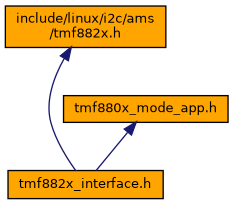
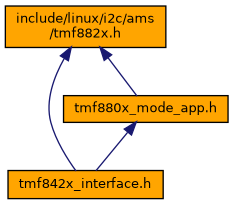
  digraph {
    node [color=black fillcolor=orange fontname=Helvetica fontsize=10 shape=record style=filled]
    edge [color=midnightblue dir=back fontname=Helvetica fontsize=10 labelfontname=Helvetica labelfontsize=10 style=solid]
    n1 [fontcolor=black height=0.2 label="include/linux/i2c/ams\l/tmf882x.h" width=0.4]
-   n2 [height=0.2 label="tmf882x_interface.h" width=0.4]
+   n2 [height=0.2 label="tmf842x_interface.h" width=0.4]
    n3 [height=0.2 label="tmf880x_mode_app.h" width=0.4]
    n1 -> n2
+   n1 -> n3
    n3 -> n2
  }
